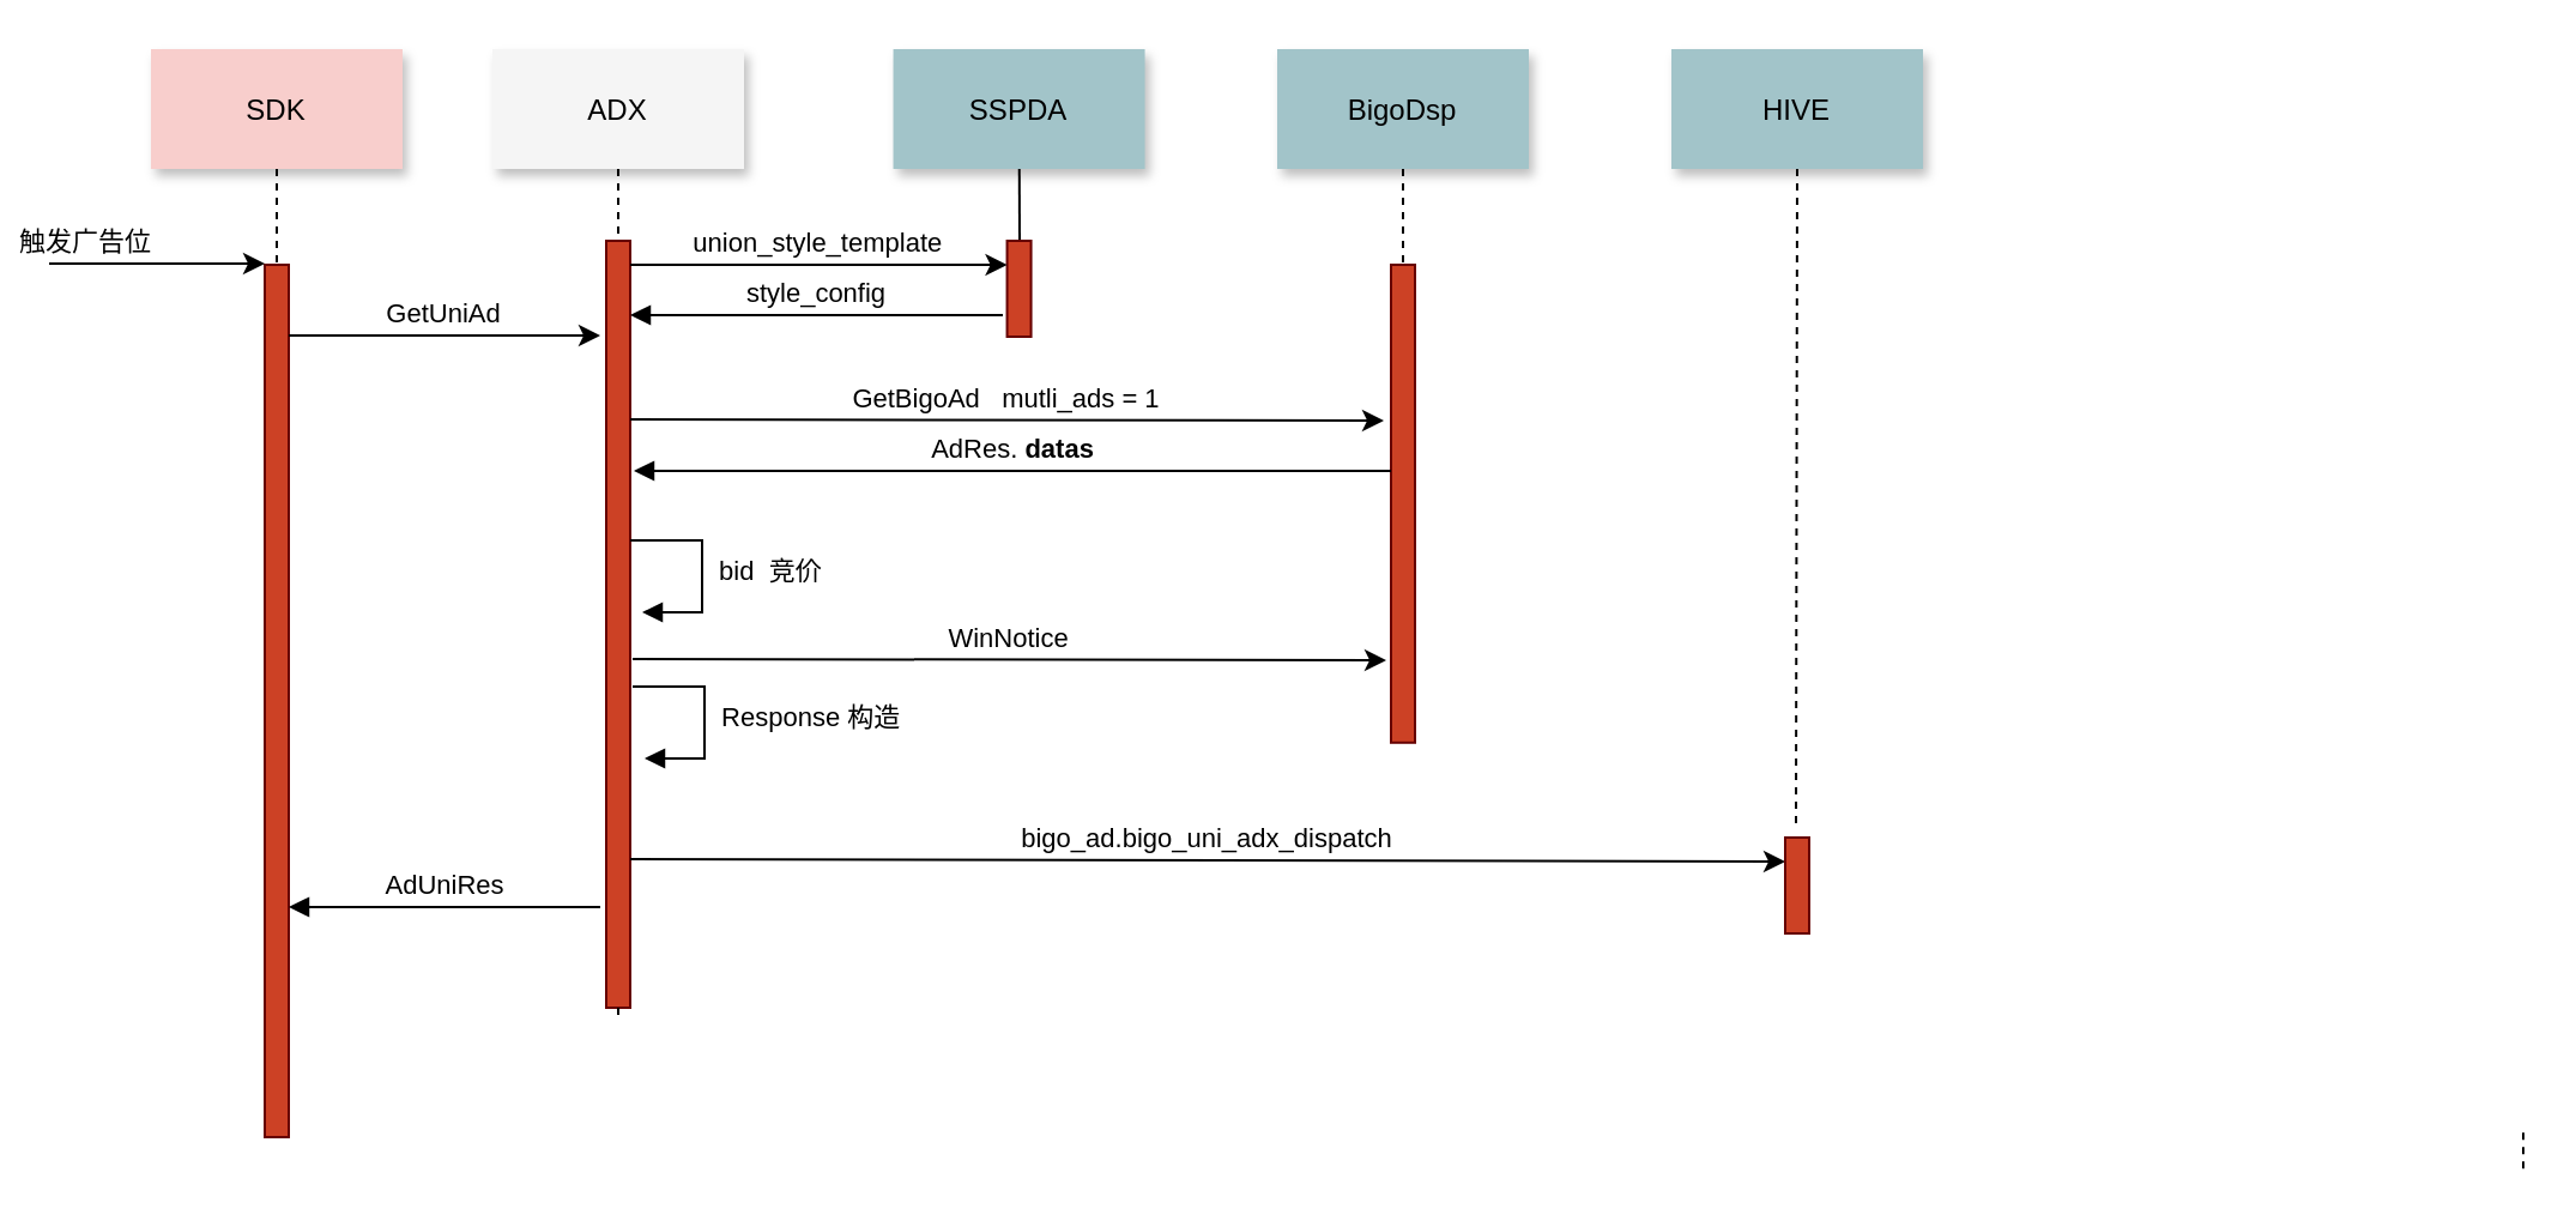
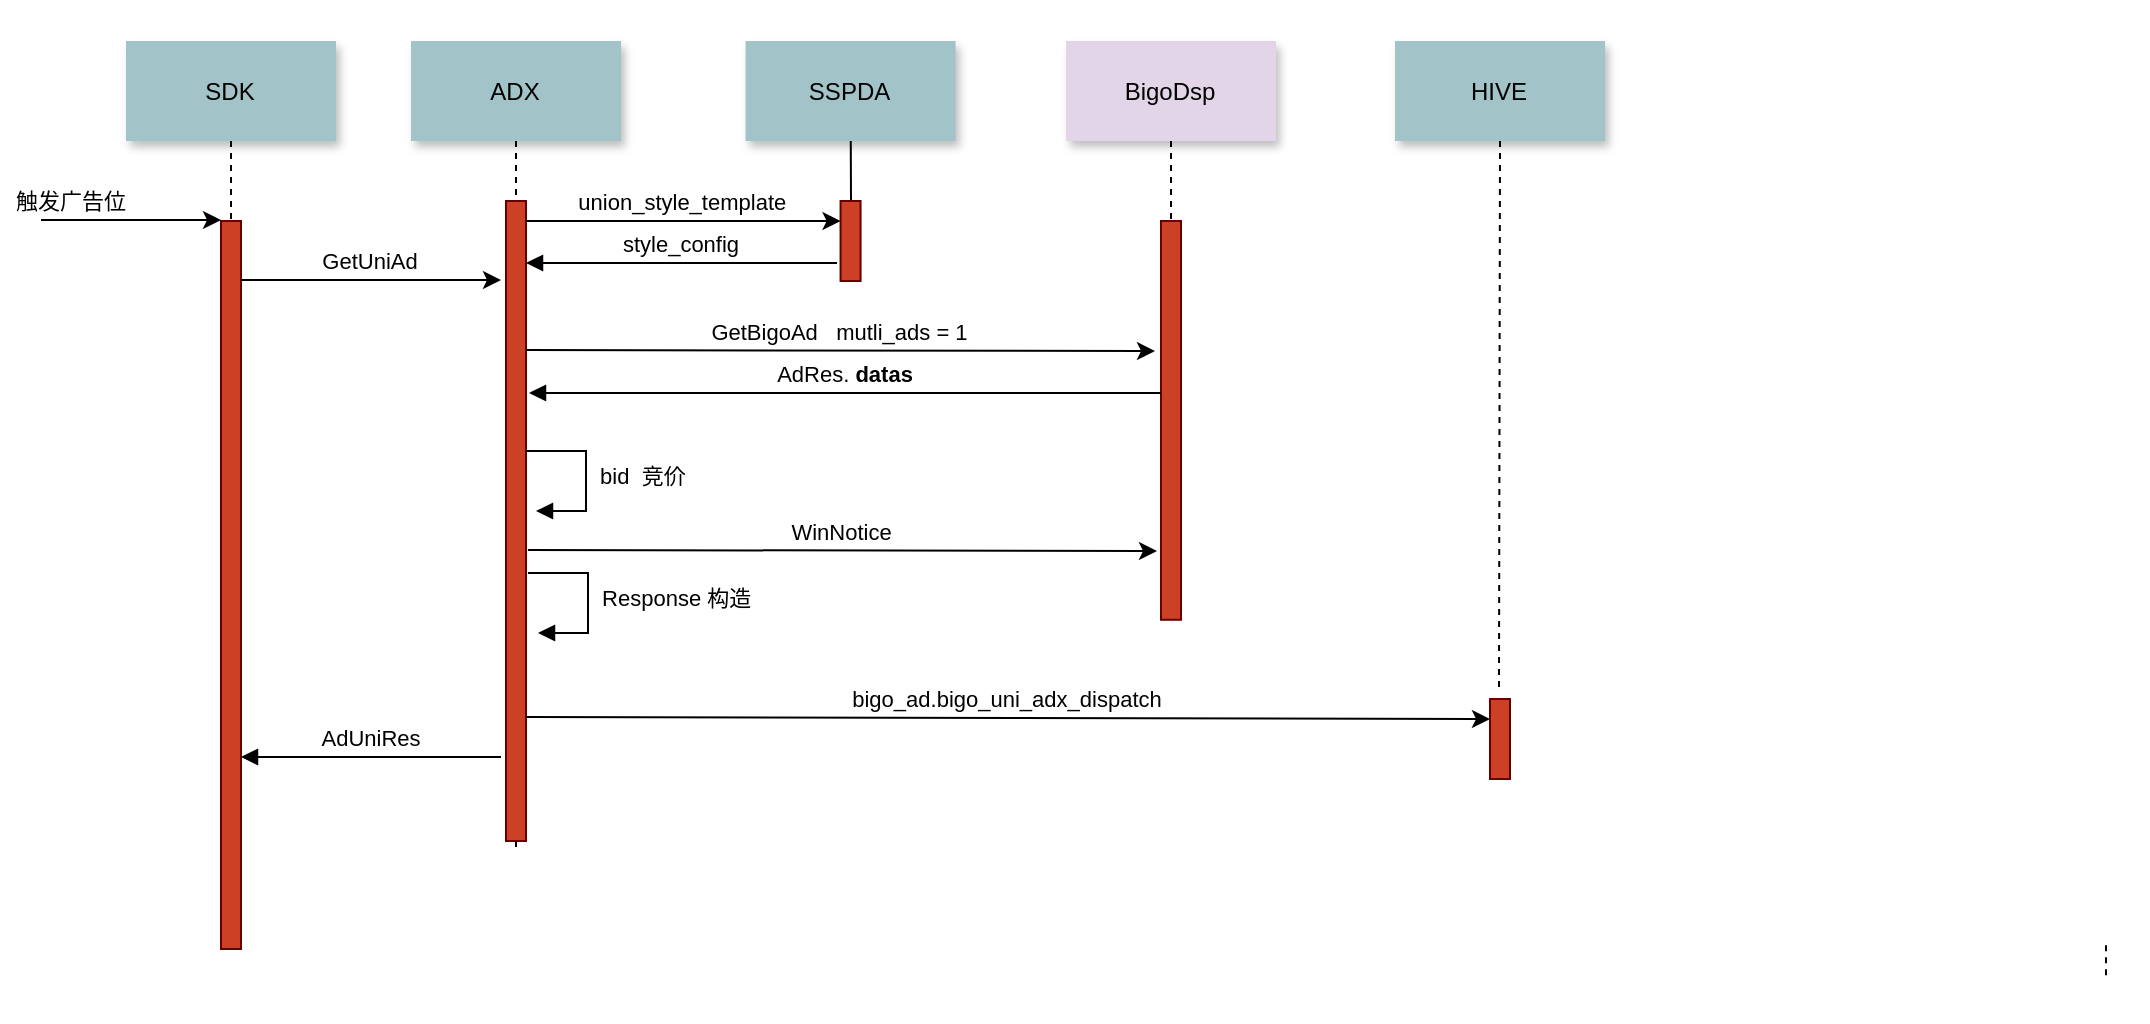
  <mxCell id="0" />
  <mxCell id="1" parent="0" />
  <mxCell id="2" value="" style="fillColor=#CC4125;strokeColor=#660000" parent="1" vertex="1"><mxGeometry x="110" y="110" width="10" height="364" as="geometry" /></mxCell>
  <mxCell id="3" value="触发广告位" style="edgeStyle=none;verticalLabelPosition=top;verticalAlign=bottom;labelPosition=left;align=right" parent="1" edge="1"><mxGeometry x="110" y="49.5" width="100" height="100" as="geometry"><mxPoint x="20" y="109.5" as="sourcePoint" /><mxPoint x="110" y="109.5" as="targetPoint" /></mxGeometry></mxCell>
- <mxCell id="4" value="SDK" style="shadow=1;fillColor=#f8cecc;strokeColor=none;" parent="1" vertex="1"><mxGeometry x="62.5" y="20" width="105" height="50" as="geometry" /></mxCell>
+ <mxCell id="4" value="SDK" style="shadow=1;fillColor=#A2C4C9;strokeColor=none" parent="1" vertex="1"><mxGeometry x="62.5" y="20" width="105" height="50" as="geometry" /></mxCell>
  <mxCell id="5" value="" style="fillColor=#CC4125;strokeColor=#660000" parent="1" vertex="1"><mxGeometry x="252.5" y="100" width="10" height="320" as="geometry" /></mxCell>
- <mxCell id="6" value="ADX" style="shadow=1;fillColor=#f5f5f5;strokeColor=none;" parent="1" vertex="1"><mxGeometry x="205" y="20" width="105" height="50" as="geometry" /></mxCell>
+ <mxCell id="6" value="ADX" style="shadow=1;fillColor=#A2C4C9;strokeColor=none" parent="1" vertex="1"><mxGeometry x="205" y="20" width="105" height="50" as="geometry" /></mxCell>
  <mxCell id="7" value="" style="edgeStyle=none;endArrow=none;dashed=1" parent="1" source="6" target="5" edge="1"><mxGeometry x="272.335" y="165" width="100" height="100" as="geometry"><mxPoint x="257.259" y="70" as="sourcePoint" /><mxPoint x="257.576" y="125" as="targetPoint" /></mxGeometry></mxCell>
  <mxCell id="8" value="GetUniAd" style="edgeStyle=none;verticalLabelPosition=top;verticalAlign=bottom" parent="1" edge="1"><mxGeometry x="220" y="92" width="100" height="100" as="geometry"><mxPoint x="120" y="139.5" as="sourcePoint" /><mxPoint x="250" y="139.5" as="targetPoint" /></mxGeometry></mxCell>
  <mxCell id="9" value="SSPDA" style="shadow=1;fillColor=#A2C4C9;strokeColor=none" parent="1" vertex="1"><mxGeometry x="372.284" y="20" width="105" height="50" as="geometry" /></mxCell>
  <mxCell id="10" value="" style="edgeStyle=none;endArrow=none" parent="1" source="9" edge="1"><mxGeometry x="437.043" y="270" width="100" height="100" as="geometry"><mxPoint x="424.543" y="180" as="sourcePoint" /><mxPoint x="425" y="100" as="targetPoint" /></mxGeometry></mxCell>
  <mxCell id="11" value="" style="fillColor=#CC4125;strokeColor=#660000" parent="1" vertex="1"><mxGeometry x="419.78" y="100" width="10" height="40" as="geometry" /></mxCell>
  <mxCell id="12" value="union_style_template" style="edgeStyle=elbowEdgeStyle;elbow=vertical;verticalLabelPosition=top;verticalAlign=bottom" parent="1" source="5" target="11" edge="1"><mxGeometry width="100" height="100" as="geometry"><mxPoint x="260" y="350" as="sourcePoint" /><mxPoint x="360" y="250" as="targetPoint" /><Array as="points"><mxPoint x="350" y="110" /></Array><mxPoint as="offset" /></mxGeometry></mxCell>
  <mxCell id="13" value="" style="fillColor=#CC4125;strokeColor=#660000" parent="1" vertex="1"><mxGeometry x="580" y="110" width="10" height="199.39" as="geometry" /></mxCell>
- <mxCell id="14" value="BigoDsp" style="shadow=1;fillColor=#A2C4C9;strokeColor=none" parent="1" vertex="1"><mxGeometry x="532.5" y="20" width="105" height="50" as="geometry" /></mxCell>
+ <mxCell id="14" value="BigoDsp" style="shadow=1;fillColor=#e1d5e7;strokeColor=none;" parent="1" vertex="1"><mxGeometry x="532.5" y="20" width="105" height="50" as="geometry" /></mxCell>
  <mxCell id="15" value="" style="edgeStyle=none;endArrow=none;dashed=1" parent="1" source="14" target="13" edge="1"><mxGeometry x="614.488" y="175.0" width="100" height="100" as="geometry"><mxPoint x="584.653" y="70" as="sourcePoint" /><mxPoint x="584.653" y="220" as="targetPoint" /></mxGeometry></mxCell>
  <mxCell id="16" value="" style="edgeStyle=elbowEdgeStyle;elbow=horizontal;endArrow=none;dashed=1" parent="1" source="4" target="2" edge="1"><mxGeometry x="230.0" y="310" width="100" height="100" as="geometry"><mxPoint x="140" y="370" as="sourcePoint" /><mxPoint x="240" y="270" as="targetPoint" /></mxGeometry></mxCell>
  <mxCell id="17" value="" style="edgeStyle=none;endArrow=none;dashed=1" parent="1" source="5" edge="1"><mxGeometry x="376.571" y="339.697" width="100" height="100" as="geometry"><mxPoint x="361.736" y="244.697" as="sourcePoint" /><mxPoint x="257.5" y="424.167" as="targetPoint" /></mxGeometry></mxCell>
  <mxCell id="18" value="" style="edgeStyle=none;endArrow=none;dashed=1" parent="1" edge="1"><mxGeometry x="1204.071" y="380.087" width="100" height="100" as="geometry"><mxPoint x="1052.5" y="472.083" as="sourcePoint" /><mxPoint x="1052.5" y="490" as="targetPoint" /></mxGeometry></mxCell>
  <mxCell id="19" value="GetBigoAd   mutli_ads = 1" style="edgeStyle=none;verticalLabelPosition=top;verticalAlign=bottom;entryX=-0.3;entryY=0.326;entryDx=0;entryDy=0;entryPerimeter=0;" edge="1" parent="1" target="13"><mxGeometry x="220" y="92" width="100" height="100" as="geometry"><mxPoint x="262.5" y="174.5" as="sourcePoint" /><mxPoint x="392.5" y="174.5" as="targetPoint" /></mxGeometry></mxCell>
  <mxCell id="20" value="&amp;nbsp;bid&amp;nbsp; 竞价" style="html=1;align=left;spacingLeft=2;endArrow=block;rounded=0;edgeStyle=orthogonalEdgeStyle;curved=0;rounded=0;" edge="1" parent="1"><mxGeometry relative="1" as="geometry"><mxPoint x="262.5" y="225" as="sourcePoint" /><Array as="points"><mxPoint x="292.5" y="255" /></Array><mxPoint x="267.5" y="255" as="targetPoint" /></mxGeometry></mxCell>
  <mxCell id="21" value="&amp;nbsp;Response 构造" style="html=1;align=left;spacingLeft=2;endArrow=block;rounded=0;edgeStyle=orthogonalEdgeStyle;curved=0;rounded=0;" edge="1" parent="1"><mxGeometry relative="1" as="geometry"><mxPoint x="263.5" y="286" as="sourcePoint" /><Array as="points"><mxPoint x="293.5" y="316" /></Array><mxPoint x="268.5" y="316" as="targetPoint" /></mxGeometry></mxCell>
  <mxCell id="22" value="AdUniRes" style="html=1;verticalAlign=bottom;endArrow=block;edgeStyle=elbowEdgeStyle;elbow=vertical;curved=0;rounded=0;" edge="1" parent="1"><mxGeometry width="80" relative="1" as="geometry"><mxPoint x="250" y="378" as="sourcePoint" /><mxPoint x="120" y="378" as="targetPoint" /></mxGeometry></mxCell>
  <mxCell id="23" value="WinNotice" style="edgeStyle=none;verticalLabelPosition=top;verticalAlign=bottom;entryX=-0.3;entryY=0.326;entryDx=0;entryDy=0;entryPerimeter=0;" edge="1" parent="1"><mxGeometry x="220" y="92" width="100" height="100" as="geometry"><mxPoint x="263.5" y="274.5" as="sourcePoint" /><mxPoint x="578" y="275" as="targetPoint" /></mxGeometry></mxCell>
  <mxCell id="24" value="AdRes.&amp;nbsp;&lt;b style=&quot;border-color: var(--border-color);&quot;&gt;datas&lt;/b&gt;" style="html=1;verticalAlign=bottom;endArrow=block;edgeStyle=elbowEdgeStyle;elbow=horizontal;curved=0;rounded=0;exitX=0;exitY=0.431;exitDx=0;exitDy=0;exitPerimeter=0;" edge="1" parent="1" source="13"><mxGeometry width="80" relative="1" as="geometry"><mxPoint x="407" y="198" as="sourcePoint" /><mxPoint x="264" y="196" as="targetPoint" /></mxGeometry></mxCell>
  <mxCell id="25" value="style_config" style="html=1;verticalAlign=bottom;endArrow=block;edgeStyle=elbowEdgeStyle;elbow=vertical;curved=0;rounded=0;" edge="1" parent="1"><mxGeometry width="80" relative="1" as="geometry"><mxPoint x="418" y="131" as="sourcePoint" /><mxPoint x="262.5" y="131" as="targetPoint" /></mxGeometry></mxCell>
  <mxCell id="26" value="bigo_ad.bigo_uni_adx_dispatch" style="edgeStyle=none;verticalLabelPosition=top;verticalAlign=bottom;entryX=0;entryY=0.25;entryDx=0;entryDy=0;" edge="1" parent="1" target="28"><mxGeometry x="220" y="92" width="100" height="100" as="geometry"><mxPoint x="262.5" y="358" as="sourcePoint" /><mxPoint x="577" y="358.5" as="targetPoint" /></mxGeometry></mxCell>
  <mxCell id="27" value="HIVE" style="shadow=1;fillColor=#A2C4C9;strokeColor=none" vertex="1" parent="1"><mxGeometry x="697" y="20" width="105" height="50" as="geometry" /></mxCell>
  <mxCell id="28" value="" style="fillColor=#CC4125;strokeColor=#660000" vertex="1" parent="1"><mxGeometry x="744.5" y="349" width="10" height="40" as="geometry" /></mxCell>
  <mxCell id="29" value="" style="edgeStyle=none;endArrow=none;dashed=1;exitX=0.5;exitY=1;exitDx=0;exitDy=0;" edge="1" parent="1" source="27"><mxGeometry x="614.488" y="175.0" width="100" height="100" as="geometry"><mxPoint x="749" y="303" as="sourcePoint" /><mxPoint x="749" y="343" as="targetPoint" /></mxGeometry></mxCell>
